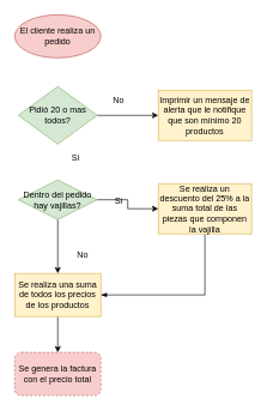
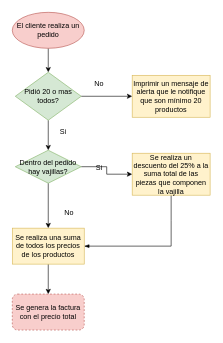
  <mxCell id="0" />
  <mxCell id="1" parent="0" />
+ <mxCell id="2" style="edgeStyle=orthogonalEdgeStyle;rounded=0;orthogonalLoop=1;jettySize=auto;html=1;entryX=0.5;entryY=0;entryDx=0;entryDy=0;" edge="1" parent="1" source="3" target="6"><mxGeometry relative="1" as="geometry" /></mxCell>
  <mxCell id="3" value="El cliente realiza un pedido" style="ellipse;whiteSpace=wrap;html=1;fillColor=#f8cecc;strokeColor=#b85450;" vertex="1" parent="1"><mxGeometry x="20" y="20" width="120" height="60" as="geometry" /></mxCell>
  <mxCell id="4" value="" style="edgeStyle=orthogonalEdgeStyle;rounded=0;orthogonalLoop=1;jettySize=auto;html=1;entryX=0;entryY=0.5;entryDx=0;entryDy=0;" edge="1" parent="1" source="6" target="7"><mxGeometry relative="1" as="geometry"><mxPoint x="215" y="160" as="targetPoint" /></mxGeometry></mxCell>
+ <mxCell id="5" style="edgeStyle=orthogonalEdgeStyle;rounded=0;orthogonalLoop=1;jettySize=auto;html=1;entryX=0.5;entryY=0;entryDx=0;entryDy=0;" edge="1" parent="1" source="6" target="10"><mxGeometry relative="1" as="geometry" /></mxCell>
  <mxCell id="6" value="Pidió 20 o mas todos?" style="rhombus;whiteSpace=wrap;html=1;fillColor=#d5e8d4;strokeColor=#82b366;" vertex="1" parent="1"><mxGeometry x="25" y="120" width="110" height="80" as="geometry" /></mxCell>
  <mxCell id="7" value="Imprimir un mensaje de alerta que le notifique que son mínimo 20 productos" style="rounded=0;whiteSpace=wrap;html=1;fillColor=#fff2cc;strokeColor=#d6b656;" vertex="1" parent="1"><mxGeometry x="220" y="125" width="130" height="70" as="geometry" /></mxCell>
  <mxCell id="8" style="edgeStyle=orthogonalEdgeStyle;rounded=0;orthogonalLoop=1;jettySize=auto;html=1;entryX=0;entryY=0.5;entryDx=0;entryDy=0;" edge="1" parent="1" source="10" target="12"><mxGeometry relative="1" as="geometry"><mxPoint x="215" y="290" as="targetPoint" /></mxGeometry></mxCell>
  <mxCell id="9" style="edgeStyle=orthogonalEdgeStyle;rounded=0;orthogonalLoop=1;jettySize=auto;html=1;entryX=0.5;entryY=0;entryDx=0;entryDy=0;" edge="1" parent="1" source="10" target="14"><mxGeometry relative="1" as="geometry" /></mxCell>
  <mxCell id="10" value="Dentro del pedido hay vajillas?" style="rhombus;whiteSpace=wrap;html=1;fillColor=#d5e8d4;strokeColor=#82b366;" vertex="1" parent="1"><mxGeometry x="25" y="250" width="110" height="55" as="geometry" /></mxCell>
  <mxCell id="11" style="edgeStyle=orthogonalEdgeStyle;rounded=0;orthogonalLoop=1;jettySize=auto;html=1;endArrow=none;endFill=0;" edge="1" parent="1" source="12"><mxGeometry relative="1" as="geometry"><mxPoint x="285" y="410" as="targetPoint" /></mxGeometry></mxCell>
  <mxCell id="12" value="Se realiza un descuento del 25% a la suma total de las piezas que componen la vajilla" style="rounded=0;whiteSpace=wrap;html=1;fillColor=#fff2cc;strokeColor=#d6b656;" vertex="1" parent="1"><mxGeometry x="220" y="255" width="130" height="70" as="geometry" /></mxCell>
  <mxCell id="13" style="edgeStyle=orthogonalEdgeStyle;rounded=0;orthogonalLoop=1;jettySize=auto;html=1;entryX=0.5;entryY=0;entryDx=0;entryDy=0;" edge="1" parent="1" source="14" target="15"><mxGeometry relative="1" as="geometry" /></mxCell>
  <mxCell id="14" value="Se realiza una suma de todos los precios de los productos" style="rounded=0;whiteSpace=wrap;html=1;fillColor=#fff2cc;strokeColor=#d6b656;" vertex="1" parent="1"><mxGeometry x="20" y="380" width="120" height="60" as="geometry" /></mxCell>
  <mxCell id="15" value="Se genera la factura con el precio total" style="rounded=1;whiteSpace=wrap;html=1;fillColor=#f8cecc;strokeColor=#b85450;dashed=1;" vertex="1" parent="1"><mxGeometry x="20" y="490" width="120" height="60" as="geometry" /></mxCell>
  <mxCell id="16" value="" style="endArrow=blockThin;html=1;endFill=1;entryX=1;entryY=0.5;entryDx=0;entryDy=0;" edge="1" parent="1" target="14"><mxGeometry width="50" height="50" relative="1" as="geometry"><mxPoint x="285" y="410" as="sourcePoint" /><mxPoint x="335" y="489.5" as="targetPoint" /></mxGeometry></mxCell>
  <mxCell id="17" value="No" style="text;html=1;strokeColor=none;fillColor=none;align=center;verticalAlign=middle;whiteSpace=wrap;rounded=0;" vertex="1" parent="1"><mxGeometry x="145" y="130" width="40" height="20" as="geometry" /></mxCell>
  <mxCell id="18" value="No" style="text;html=1;strokeColor=none;fillColor=none;align=center;verticalAlign=middle;whiteSpace=wrap;rounded=0;" vertex="1" parent="1"><mxGeometry x="95" y="345" width="40" height="20" as="geometry" /></mxCell>
  <mxCell id="19" value="Si" style="text;html=1;strokeColor=none;fillColor=none;align=center;verticalAlign=middle;whiteSpace=wrap;rounded=0;" vertex="1" parent="1"><mxGeometry x="85" y="210" width="40" height="20" as="geometry" /></mxCell>
  <mxCell id="20" value="Si" style="text;html=1;strokeColor=none;fillColor=none;align=center;verticalAlign=middle;whiteSpace=wrap;rounded=0;" vertex="1" parent="1"><mxGeometry x="145" y="270" width="40" height="20" as="geometry" /></mxCell>
